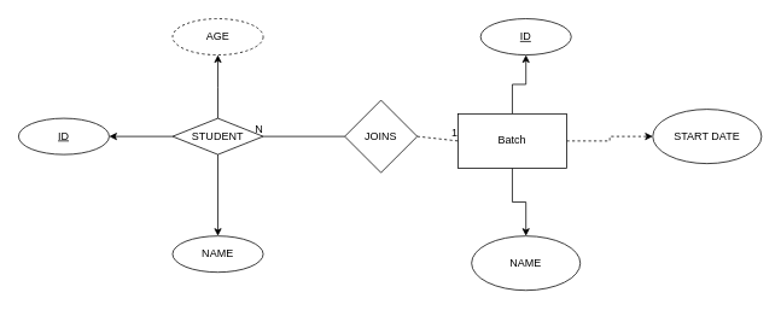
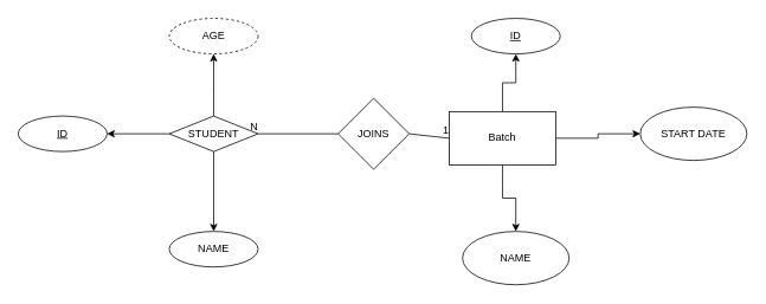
  <mxCell id="0" />
  <mxCell id="1" parent="0" />
  <mxCell id="2" style="edgeStyle=orthogonalEdgeStyle;rounded=0;orthogonalLoop=1;jettySize=auto;html=1;exitX=0.5;exitY=1;exitDx=0;exitDy=0;entryX=0.5;entryY=0;entryDx=0;entryDy=0;" edge="1" parent="1" source="5" target="7"><mxGeometry relative="1" as="geometry" /></mxCell>
  <mxCell id="3" value="" style="edgeStyle=orthogonalEdgeStyle;rounded=0;orthogonalLoop=1;jettySize=auto;html=1;" edge="1" parent="1" source="5"><mxGeometry relative="1" as="geometry"><mxPoint x="240" y="60" as="targetPoint" /></mxGeometry></mxCell>
  <mxCell id="4" style="edgeStyle=orthogonalEdgeStyle;rounded=0;orthogonalLoop=1;jettySize=auto;html=1;exitX=0;exitY=0.5;exitDx=0;exitDy=0;entryX=1;entryY=0.5;entryDx=0;entryDy=0;" edge="1" parent="1" source="5" target="6"><mxGeometry relative="1" as="geometry" /></mxCell>
  <mxCell id="5" value="STUDENT" style="rhombus;whiteSpace=wrap;html=1;align=center;" vertex="1" parent="1"><mxGeometry x="190" y="130" width="100" height="40" as="geometry" /></mxCell>
  <mxCell id="6" value="ID" style="ellipse;whiteSpace=wrap;html=1;align=center;fontStyle=4;" vertex="1" parent="1"><mxGeometry x="20" y="130" width="100" height="40" as="geometry" /></mxCell>
  <mxCell id="7" value="NAME" style="ellipse;whiteSpace=wrap;html=1;align=center;" vertex="1" parent="1"><mxGeometry x="190" y="260" width="100" height="40" as="geometry" /></mxCell>
  <mxCell id="8" value="AGE" style="ellipse;whiteSpace=wrap;html=1;align=center;dashed=1;" vertex="1" parent="1"><mxGeometry x="190" y="20" width="100" height="40" as="geometry" /></mxCell>
  <mxCell id="9" value="JOINS" style="rhombus;whiteSpace=wrap;html=1;" vertex="1" parent="1"><mxGeometry x="380" y="110" width="80" height="80" as="geometry" /></mxCell>
  <mxCell id="10" value="" style="edgeStyle=orthogonalEdgeStyle;rounded=0;orthogonalLoop=1;jettySize=auto;html=1;" edge="1" parent="1" source="13" target="14"><mxGeometry relative="1" as="geometry" /></mxCell>
- <mxCell id="11" value="" style="edgeStyle=orthogonalEdgeStyle;rounded=0;orthogonalLoop=1;jettySize=auto;html=1;dashed=1;" edge="1" parent="1" source="13" target="15"><mxGeometry relative="1" as="geometry" /></mxCell>
+ <mxCell id="11" value="" style="edgeStyle=orthogonalEdgeStyle;rounded=0;orthogonalLoop=1;jettySize=auto;html=1;" edge="1" parent="1" source="13" target="15"><mxGeometry relative="1" as="geometry" /></mxCell>
  <mxCell id="12" value="" style="edgeStyle=orthogonalEdgeStyle;rounded=0;orthogonalLoop=1;jettySize=auto;html=1;" edge="1" parent="1" source="13" target="16"><mxGeometry relative="1" as="geometry" /></mxCell>
  <mxCell id="13" value="Batch" style="whiteSpace=wrap;html=1;" vertex="1" parent="1"><mxGeometry x="505" y="125" width="120" height="60" as="geometry" /></mxCell>
  <mxCell id="14" value="NAME" style="ellipse;whiteSpace=wrap;html=1;" vertex="1" parent="1"><mxGeometry x="520" y="260" width="120" height="60" as="geometry" /></mxCell>
  <mxCell id="15" value="START DATE" style="ellipse;whiteSpace=wrap;html=1;" vertex="1" parent="1"><mxGeometry x="720" y="120" width="120" height="60" as="geometry" /></mxCell>
  <mxCell id="16" value="ID" style="ellipse;whiteSpace=wrap;html=1;align=center;fontStyle=4;" vertex="1" parent="1"><mxGeometry x="530" y="20" width="100" height="40" as="geometry" /></mxCell>
- <mxCell id="17" value="" style="endArrow=none;html=1;rounded=0;entryX=0;entryY=0.5;entryDx=0;entryDy=0;exitX=1;exitY=0.5;exitDx=0;exitDy=0;dashed=1;" edge="1" parent="1" source="9" target="13"><mxGeometry relative="1" as="geometry"><mxPoint x="380" y="149.5" as="sourcePoint" /><mxPoint x="500" y="150" as="targetPoint" /></mxGeometry></mxCell>
+ <mxCell id="17" value="" style="endArrow=none;html=1;rounded=0;entryX=0;entryY=0.5;entryDx=0;entryDy=0;exitX=1;exitY=0.5;exitDx=0;exitDy=0;" edge="1" parent="1" source="9" target="13"><mxGeometry relative="1" as="geometry"><mxPoint x="380" y="149.5" as="sourcePoint" /><mxPoint x="500" y="150" as="targetPoint" /></mxGeometry></mxCell>
  <mxCell id="18" value="1" style="resizable=0;html=1;align=right;verticalAlign=bottom;" connectable="0" vertex="1" parent="17"><mxGeometry x="1" relative="1" as="geometry" /></mxCell>
  <mxCell id="19" value="" style="endArrow=none;html=1;rounded=0;entryX=1;entryY=0.5;entryDx=0;entryDy=0;exitX=0;exitY=0.5;exitDx=0;exitDy=0;" edge="1" parent="1" source="9" target="5"><mxGeometry relative="1" as="geometry"><mxPoint x="300" y="270" as="sourcePoint" /><mxPoint x="390" y="270" as="targetPoint" /></mxGeometry></mxCell>
  <mxCell id="20" value="N" style="resizable=0;html=1;align=right;verticalAlign=bottom;" connectable="0" vertex="1" parent="19"><mxGeometry x="1" relative="1" as="geometry" /></mxCell>
